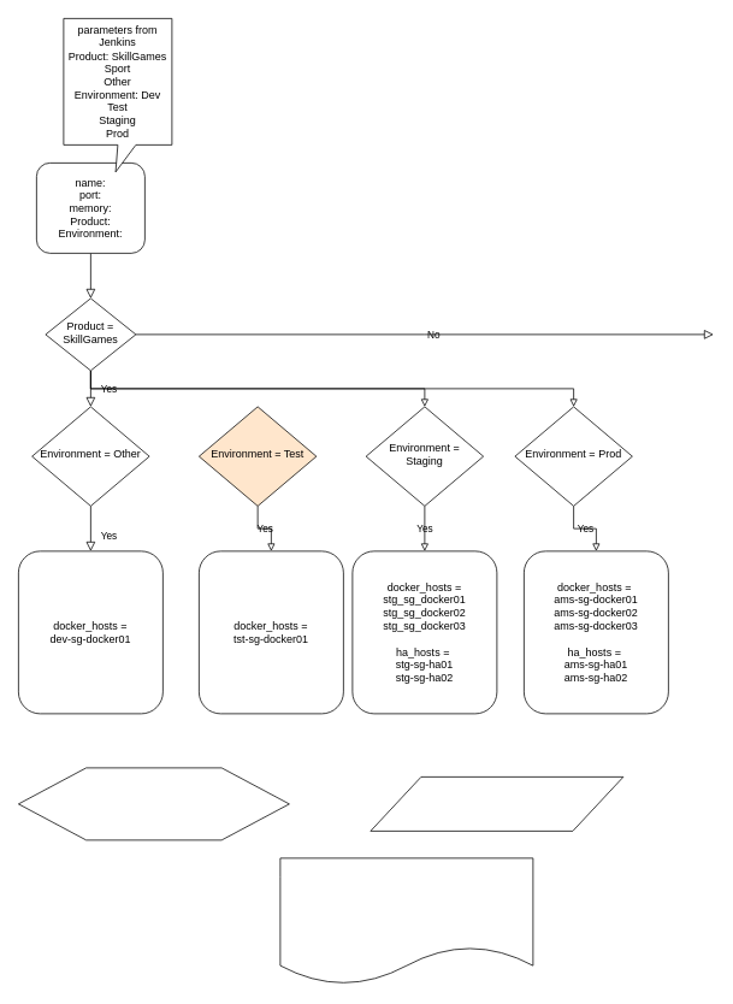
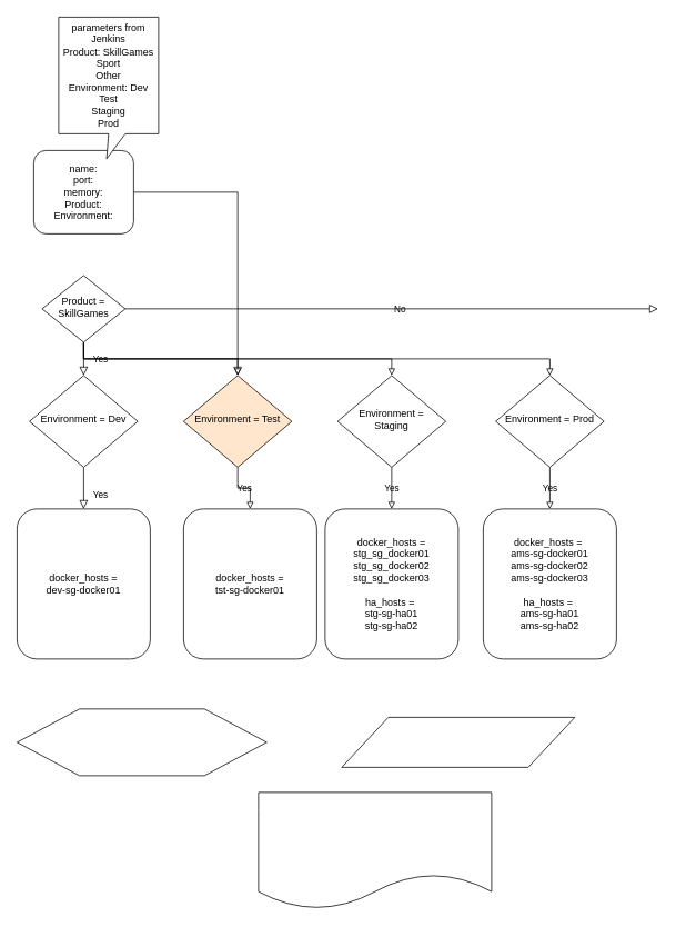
  <mxCell id="0" />
  <mxCell id="1" parent="0" />
- <mxCell id="2" value="" style="rounded=0;html=1;jettySize=auto;orthogonalLoop=1;fontSize=11;endArrow=block;endFill=0;endSize=8;strokeWidth=1;shadow=0;labelBackgroundColor=none;edgeStyle=orthogonalEdgeStyle;" parent="1" source="3" target="9" edge="1"><mxGeometry relative="1" as="geometry" /></mxCell>
+ <mxCell id="2" value="" style="rounded=0;html=1;jettySize=auto;orthogonalLoop=1;fontSize=11;endArrow=block;endFill=0;endSize=8;strokeWidth=1;shadow=0;labelBackgroundColor=none;edgeStyle=orthogonalEdgeStyle;" parent="1" source="3" target="15" edge="1"><mxGeometry relative="1" as="geometry" /></mxCell>
  <mxCell id="3" value="name:&lt;br&gt;port:&lt;br&gt;memory:&lt;br&gt;Product:&lt;br&gt;Environment:" style="rounded=1;whiteSpace=wrap;html=1;fontSize=12;glass=0;strokeWidth=1;shadow=0;" parent="1" vertex="1"><mxGeometry x="40" y="180" width="120" height="100" as="geometry" /></mxCell>
  <mxCell id="4" value="Yes" style="rounded=0;html=1;jettySize=auto;orthogonalLoop=1;fontSize=11;endArrow=block;endFill=0;endSize=8;strokeWidth=1;shadow=0;labelBackgroundColor=none;edgeStyle=orthogonalEdgeStyle;" parent="1" source="9" target="11" edge="1"><mxGeometry y="20" relative="1" as="geometry"><mxPoint as="offset" /></mxGeometry></mxCell>
  <mxCell id="5" value="No" style="edgeStyle=orthogonalEdgeStyle;rounded=0;html=1;jettySize=auto;orthogonalLoop=1;fontSize=11;endArrow=block;endFill=0;endSize=8;strokeWidth=1;shadow=0;labelBackgroundColor=none;entryX=0;entryY=0.5;entryDx=0;entryDy=0;" parent="1" source="9" edge="1"><mxGeometry y="10" relative="1" as="geometry"><mxPoint as="offset" /><mxPoint x="790" y="370" as="targetPoint" /></mxGeometry></mxCell>
  <mxCell id="6" style="edgeStyle=orthogonalEdgeStyle;rounded=0;orthogonalLoop=1;jettySize=auto;html=1;exitX=0.5;exitY=1;exitDx=0;exitDy=0;entryX=0.5;entryY=0;entryDx=0;entryDy=0;labelBackgroundColor=none;endArrow=block;endFill=0;" edge="1" parent="1" source="9" target="18"><mxGeometry relative="1" as="geometry" /></mxCell>
+ <mxCell id="7" style="edgeStyle=orthogonalEdgeStyle;rounded=0;orthogonalLoop=1;jettySize=auto;html=1;exitX=0.5;exitY=1;exitDx=0;exitDy=0;entryX=0.5;entryY=0;entryDx=0;entryDy=0;labelBackgroundColor=none;endArrow=block;endFill=0;" edge="1" parent="1" source="9" target="15"><mxGeometry relative="1" as="geometry" /></mxCell>
  <mxCell id="8" style="edgeStyle=orthogonalEdgeStyle;rounded=0;orthogonalLoop=1;jettySize=auto;html=1;exitX=0.5;exitY=1;exitDx=0;exitDy=0;entryX=0.5;entryY=0;entryDx=0;entryDy=0;labelBackgroundColor=none;endArrow=block;endFill=0;" edge="1" parent="1" source="9" target="21"><mxGeometry relative="1" as="geometry" /></mxCell>
  <mxCell id="9" value="Product = SkillGames" style="rhombus;whiteSpace=wrap;html=1;shadow=0;fontFamily=Helvetica;fontSize=12;align=center;strokeWidth=1;spacing=6;spacingTop=-4;" parent="1" vertex="1"><mxGeometry x="50" y="330" width="100" height="80" as="geometry" /></mxCell>
  <mxCell id="10" value="Yes" style="rounded=0;html=1;jettySize=auto;orthogonalLoop=1;fontSize=11;endArrow=block;endFill=0;endSize=8;strokeWidth=1;shadow=0;labelBackgroundColor=none;edgeStyle=orthogonalEdgeStyle;" parent="1" source="11" target="12" edge="1"><mxGeometry x="0.333" y="20" relative="1" as="geometry"><mxPoint as="offset" /></mxGeometry></mxCell>
- <mxCell id="11" value="Environment = Other" style="rhombus;whiteSpace=wrap;html=1;shadow=0;fontFamily=Helvetica;fontSize=12;align=center;strokeWidth=1;spacing=6;spacingTop=-4;" parent="1" vertex="1"><mxGeometry x="35" y="450" width="130" height="110" as="geometry" /></mxCell>
+ <mxCell id="11" value="Environment = Dev" style="rhombus;whiteSpace=wrap;html=1;shadow=0;fontFamily=Helvetica;fontSize=12;align=center;strokeWidth=1;spacing=6;spacingTop=-4;" parent="1" vertex="1"><mxGeometry x="35" y="450" width="130" height="110" as="geometry" /></mxCell>
  <mxCell id="12" value="docker_hosts = &lt;br&gt;dev-sg-docker01" style="rounded=1;whiteSpace=wrap;html=1;fontSize=12;glass=0;strokeWidth=1;shadow=0;" parent="1" vertex="1"><mxGeometry x="20" y="610" width="160" height="180" as="geometry" /></mxCell>
  <mxCell id="13" value="parameters from Jenkins&lt;br&gt;Product: SkillGames&lt;br&gt;Sport&lt;br&gt;Other&lt;br&gt;Environment: Dev&lt;br&gt;Test&lt;br&gt;Staging&lt;br&gt;Prod" style="shape=callout;whiteSpace=wrap;html=1;perimeter=calloutPerimeter;position2=0.48;" vertex="1" parent="1"><mxGeometry x="70" y="20" width="120" height="170" as="geometry" /></mxCell>
  <mxCell id="14" value="Yes" style="edgeStyle=orthogonalEdgeStyle;rounded=0;orthogonalLoop=1;jettySize=auto;html=1;entryX=0.5;entryY=0;entryDx=0;entryDy=0;labelBackgroundColor=none;endArrow=block;endFill=0;" edge="1" parent="1" source="15" target="16"><mxGeometry relative="1" as="geometry" /></mxCell>
  <mxCell id="15" value="Environment = Test" style="rhombus;whiteSpace=wrap;html=1;shadow=0;fontFamily=Helvetica;fontSize=12;align=center;strokeWidth=1;spacing=6;spacingTop=-4;fillColor=#ffe6cc;" vertex="1" parent="1"><mxGeometry x="220" y="450" width="130" height="110" as="geometry" /></mxCell>
  <mxCell id="16" value="docker_hosts = &lt;br&gt;tst-sg-docker01" style="rounded=1;whiteSpace=wrap;html=1;fontSize=12;glass=0;strokeWidth=1;shadow=0;" vertex="1" parent="1"><mxGeometry x="220" y="610" width="160" height="180" as="geometry" /></mxCell>
  <mxCell id="17" value="Yes" style="edgeStyle=orthogonalEdgeStyle;rounded=0;orthogonalLoop=1;jettySize=auto;html=1;entryX=0.5;entryY=0;entryDx=0;entryDy=0;labelBackgroundColor=none;endArrow=block;endFill=0;" edge="1" parent="1" source="18" target="19"><mxGeometry relative="1" as="geometry" /></mxCell>
  <mxCell id="18" value="Environment = Staging" style="rhombus;whiteSpace=wrap;html=1;shadow=0;fontFamily=Helvetica;fontSize=12;align=center;strokeWidth=1;spacing=6;spacingTop=-4;" vertex="1" parent="1"><mxGeometry x="405" y="450" width="130" height="110" as="geometry" /></mxCell>
  <mxCell id="19" value="docker_hosts = stg_sg_docker01&lt;br&gt;stg_sg_docker02&lt;br&gt;stg_sg_docker03&lt;br&gt;&lt;br&gt;ha_hosts =&amp;nbsp;&lt;br&gt;stg-sg-ha01&lt;br&gt;stg-sg-ha02" style="rounded=1;whiteSpace=wrap;html=1;fontSize=12;glass=0;strokeWidth=1;shadow=0;" vertex="1" parent="1"><mxGeometry x="390" y="610" width="160" height="180" as="geometry" /></mxCell>
  <mxCell id="20" value="Yes" style="edgeStyle=orthogonalEdgeStyle;rounded=0;orthogonalLoop=1;jettySize=auto;html=1;entryX=0.5;entryY=0;entryDx=0;entryDy=0;labelBackgroundColor=none;endArrow=block;endFill=0;" edge="1" parent="1" source="21" target="22"><mxGeometry relative="1" as="geometry" /></mxCell>
- <mxCell id="21" value="Environment = Prod" style="rhombus;whiteSpace=wrap;html=1;shadow=0;fontFamily=Helvetica;fontSize=12;align=center;strokeWidth=1;spacing=6;spacingTop=-4;" vertex="1" parent="1"><mxGeometry x="570" y="450" width="130" height="110" as="geometry" /></mxCell>
+ <mxCell id="21" value="Environment = Prod" style="rhombus;whiteSpace=wrap;html=1;shadow=0;fontFamily=Helvetica;fontSize=12;align=center;strokeWidth=1;spacing=6;spacingTop=-4;" vertex="1" parent="1"><mxGeometry x="595" y="450" width="130" height="110" as="geometry" /></mxCell>
  <mxCell id="22" value="&lt;div&gt;docker_hosts =&amp;nbsp;&lt;/div&gt;&lt;div&gt;ams-sg-docker01&lt;/div&gt;ams-&lt;span&gt;sg-docker02&lt;/span&gt;&lt;br&gt;ams&lt;span&gt;-sg-docker03&lt;/span&gt;&lt;br&gt;&lt;div&gt;&lt;br&gt;&lt;/div&gt;&lt;div&gt;ha_hosts =&amp;nbsp;&lt;/div&gt;ams&lt;span&gt;-sg-ha01&lt;/span&gt;&lt;br&gt;ams&lt;span&gt;-sg-ha02&lt;/span&gt;" style="rounded=1;whiteSpace=wrap;html=1;fontSize=12;glass=0;strokeWidth=1;shadow=0;" vertex="1" parent="1"><mxGeometry x="580" y="610" width="160" height="180" as="geometry" /></mxCell>
  <mxCell id="23" value="" style="shape=hexagon;perimeter=hexagonPerimeter2;whiteSpace=wrap;html=1;" vertex="1" parent="1"><mxGeometry x="20" y="850" width="300" height="80" as="geometry" /></mxCell>
  <mxCell id="24" value="" style="shape=parallelogram;perimeter=parallelogramPerimeter;whiteSpace=wrap;html=1;" vertex="1" parent="1"><mxGeometry x="410" y="860" width="280" height="60" as="geometry" /></mxCell>
  <mxCell id="25" value="" style="shape=document;whiteSpace=wrap;html=1;boundedLbl=1;" vertex="1" parent="1"><mxGeometry x="310" y="950" width="280" height="140" as="geometry" /></mxCell>
